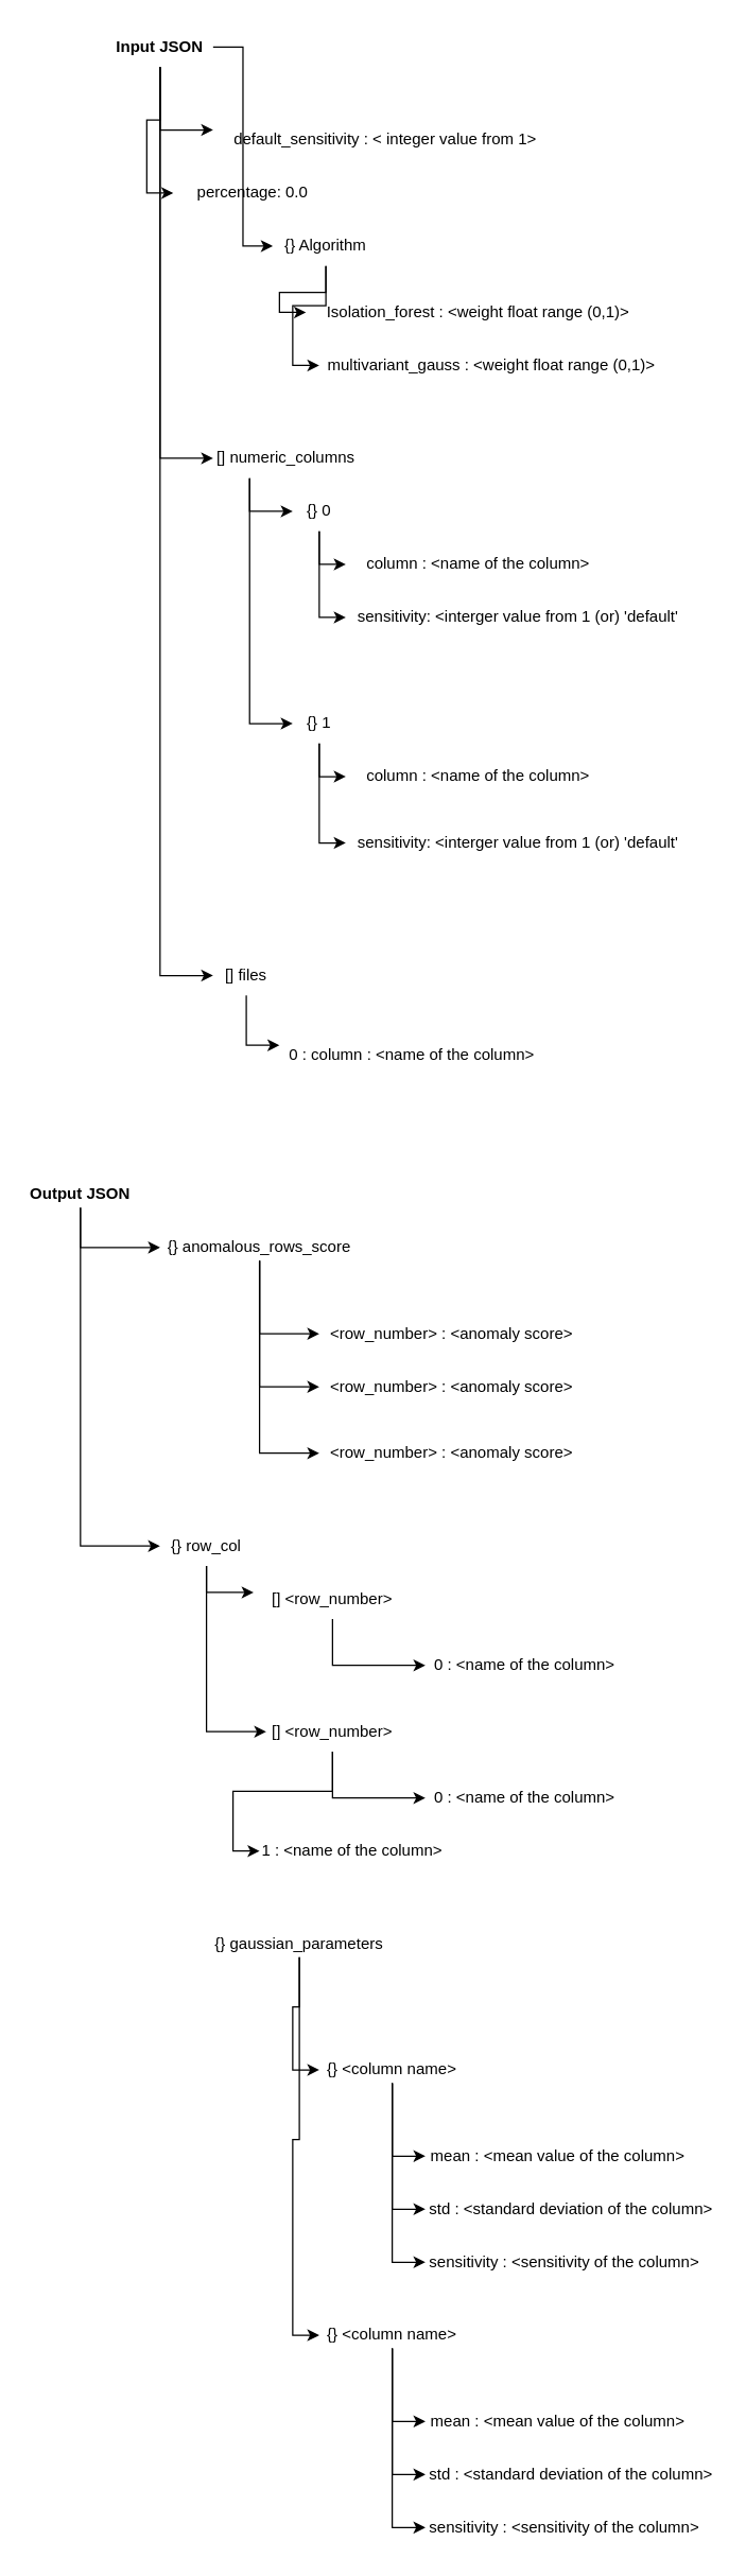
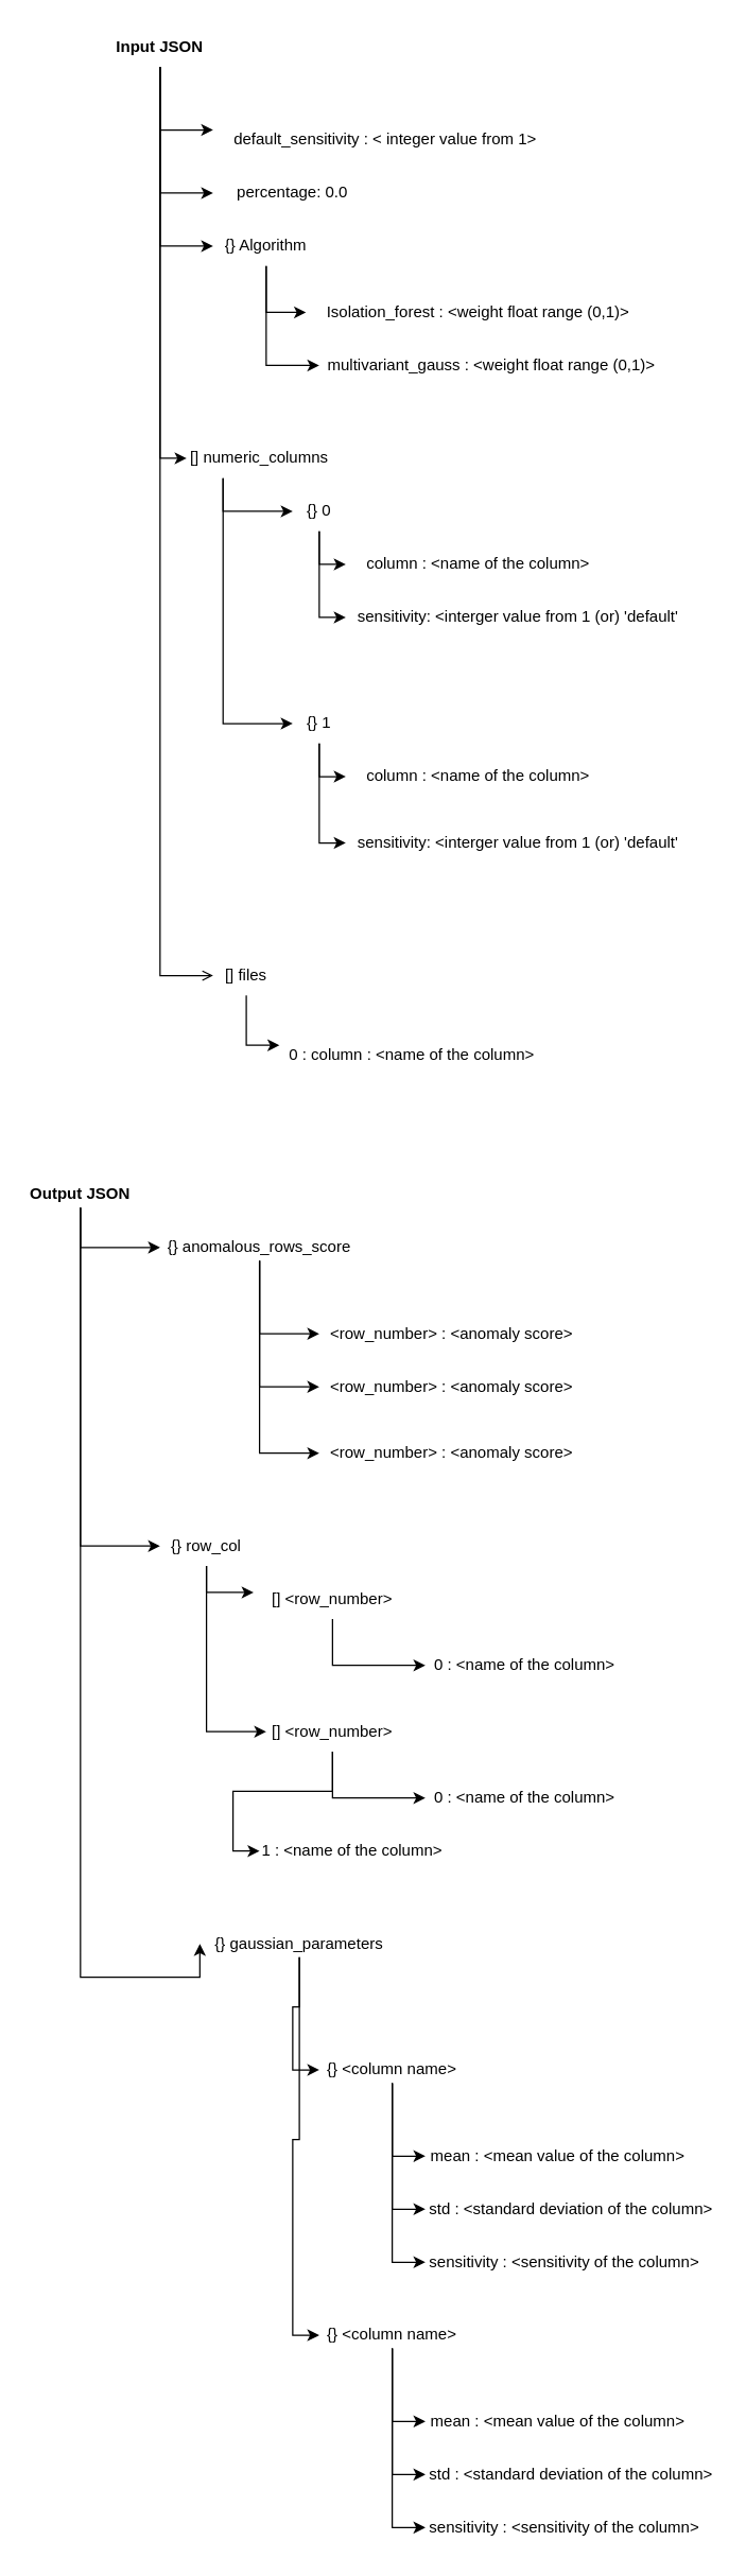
  <mxCell id="0" />
  <mxCell id="1" parent="0" />
  <mxCell id="2" style="edgeStyle=orthogonalEdgeStyle;rounded=0;orthogonalLoop=1;jettySize=auto;html=1;entryX=0;entryY=0.5;entryDx=0;entryDy=0;" parent="1" source="4" target="5" edge="1"><mxGeometry relative="1" as="geometry" /></mxCell>
  <mxCell id="3" style="edgeStyle=orthogonalEdgeStyle;rounded=0;orthogonalLoop=1;jettySize=auto;html=1;entryX=0;entryY=0.5;entryDx=0;entryDy=0;" parent="1" source="4" target="6" edge="1"><mxGeometry relative="1" as="geometry" /></mxCell>
- <mxCell id="4" value="{} Algorithm" style="text;html=1;strokeColor=none;fillColor=none;align=center;verticalAlign=middle;whiteSpace=wrap;rounded=0;" parent="1" vertex="1"><mxGeometry x="205" y="170" width="80" height="30" as="geometry" /></mxCell>
+ <mxCell id="4" value="{} Algorithm" style="text;html=1;strokeColor=none;fillColor=none;align=center;verticalAlign=middle;whiteSpace=wrap;rounded=0;" parent="1" vertex="1"><mxGeometry x="160" y="170" width="80" height="30" as="geometry" /></mxCell>
  <mxCell id="5" value="Isolation_forest : &amp;lt;weight float range (0,1)&amp;gt;" style="text;html=1;strokeColor=none;fillColor=none;align=center;verticalAlign=middle;whiteSpace=wrap;rounded=0;" parent="1" vertex="1"><mxGeometry x="230" y="220" width="260" height="30" as="geometry" /></mxCell>
  <mxCell id="6" value="multivariant_gauss : &amp;lt;weight float range (0,1)&amp;gt;" style="text;html=1;strokeColor=none;fillColor=none;align=center;verticalAlign=middle;whiteSpace=wrap;rounded=0;" parent="1" vertex="1"><mxGeometry x="240" y="260" width="260" height="30" as="geometry" /></mxCell>
  <mxCell id="7" style="edgeStyle=orthogonalEdgeStyle;rounded=0;orthogonalLoop=1;jettySize=auto;html=1;exitX=0.25;exitY=1;exitDx=0;exitDy=0;entryX=0;entryY=0.5;entryDx=0;entryDy=0;" parent="1" source="9" target="16" edge="1"><mxGeometry relative="1" as="geometry" /></mxCell>
  <mxCell id="8" style="edgeStyle=orthogonalEdgeStyle;rounded=0;orthogonalLoop=1;jettySize=auto;html=1;exitX=0.25;exitY=1;exitDx=0;exitDy=0;entryX=0;entryY=0.5;entryDx=0;entryDy=0;" parent="1" source="9" target="21" edge="1"><mxGeometry relative="1" as="geometry" /></mxCell>
- <mxCell id="9" value="[] numeric_columns" style="text;html=1;strokeColor=none;fillColor=none;align=center;verticalAlign=middle;whiteSpace=wrap;rounded=0;" parent="1" vertex="1"><mxGeometry x="160" y="330" width="110" height="30" as="geometry" /></mxCell>
- <mxCell id="10" value="percentage: 0.0" style="text;html=1;strokeColor=none;fillColor=none;align=center;verticalAlign=middle;whiteSpace=wrap;rounded=0;" parent="1" vertex="1"><mxGeometry x="130" y="130" width="120" height="30" as="geometry" /></mxCell>
+ <mxCell id="9" value="[] numeric_columns" style="text;html=1;strokeColor=none;fillColor=none;align=center;verticalAlign=middle;whiteSpace=wrap;rounded=0;" parent="1" vertex="1"><mxGeometry x="140" y="330" width="110" height="30" as="geometry" /></mxCell>
+ <mxCell id="10" value="percentage: 0.0" style="text;html=1;strokeColor=none;fillColor=none;align=center;verticalAlign=middle;whiteSpace=wrap;rounded=0;" parent="1" vertex="1"><mxGeometry x="160" y="130" width="120" height="30" as="geometry" /></mxCell>
  <mxCell id="11" value="default_sensitivity : &amp;lt; integer value from 1&amp;gt;" style="text;html=1;strokeColor=none;fillColor=none;align=center;verticalAlign=middle;whiteSpace=wrap;rounded=0;" parent="1" vertex="1"><mxGeometry x="160" y="90" width="260" height="30" as="geometry" /></mxCell>
  <mxCell id="12" style="edgeStyle=orthogonalEdgeStyle;rounded=0;orthogonalLoop=1;jettySize=auto;html=1;entryX=0;entryY=0.25;entryDx=0;entryDy=0;" parent="1" source="13" target="30" edge="1"><mxGeometry relative="1" as="geometry" /></mxCell>
  <mxCell id="13" value="[] files" style="text;html=1;strokeColor=none;fillColor=none;align=center;verticalAlign=middle;whiteSpace=wrap;rounded=0;" parent="1" vertex="1"><mxGeometry x="160" y="720" width="50" height="30" as="geometry" /></mxCell>
  <mxCell id="14" style="edgeStyle=orthogonalEdgeStyle;rounded=0;orthogonalLoop=1;jettySize=auto;html=1;entryX=0;entryY=0.5;entryDx=0;entryDy=0;" parent="1" source="16" target="17" edge="1"><mxGeometry relative="1" as="geometry" /></mxCell>
  <mxCell id="15" style="edgeStyle=orthogonalEdgeStyle;rounded=0;orthogonalLoop=1;jettySize=auto;html=1;entryX=0;entryY=0.5;entryDx=0;entryDy=0;" parent="1" source="16" target="18" edge="1"><mxGeometry relative="1" as="geometry" /></mxCell>
  <mxCell id="16" value="{} 0" style="text;html=1;strokeColor=none;fillColor=none;align=center;verticalAlign=middle;whiteSpace=wrap;rounded=0;" parent="1" vertex="1"><mxGeometry x="220" y="370" width="40" height="30" as="geometry" /></mxCell>
  <mxCell id="17" value="column : &amp;lt;name of the column&amp;gt;" style="text;html=1;strokeColor=none;fillColor=none;align=center;verticalAlign=middle;whiteSpace=wrap;rounded=0;" parent="1" vertex="1"><mxGeometry x="260" y="410" width="200" height="30" as="geometry" /></mxCell>
  <mxCell id="18" value="sensitivity: &amp;lt;interger value from 1 (or) 'default'" style="text;html=1;strokeColor=none;fillColor=none;align=center;verticalAlign=middle;whiteSpace=wrap;rounded=0;" parent="1" vertex="1"><mxGeometry x="260" y="450" width="260" height="30" as="geometry" /></mxCell>
  <mxCell id="19" style="edgeStyle=orthogonalEdgeStyle;rounded=0;orthogonalLoop=1;jettySize=auto;html=1;exitX=0.5;exitY=1;exitDx=0;exitDy=0;entryX=0;entryY=0.5;entryDx=0;entryDy=0;" parent="1" source="21" target="22" edge="1"><mxGeometry relative="1" as="geometry"><Array as="points"><mxPoint x="240" y="585" /></Array></mxGeometry></mxCell>
  <mxCell id="20" style="edgeStyle=orthogonalEdgeStyle;rounded=0;orthogonalLoop=1;jettySize=auto;html=1;entryX=0;entryY=0.5;entryDx=0;entryDy=0;" parent="1" source="21" target="23" edge="1"><mxGeometry relative="1" as="geometry" /></mxCell>
  <mxCell id="21" value="{} 1" style="text;html=1;strokeColor=none;fillColor=none;align=center;verticalAlign=middle;whiteSpace=wrap;rounded=0;" parent="1" vertex="1"><mxGeometry x="220" y="530" width="40" height="30" as="geometry" /></mxCell>
  <mxCell id="22" value="column : &amp;lt;name of the column&amp;gt;" style="text;html=1;strokeColor=none;fillColor=none;align=center;verticalAlign=middle;whiteSpace=wrap;rounded=0;" parent="1" vertex="1"><mxGeometry x="260" y="570" width="200" height="30" as="geometry" /></mxCell>
  <mxCell id="23" value="sensitivity: &amp;lt;interger value from 1 (or) 'default'" style="text;html=1;strokeColor=none;fillColor=none;align=center;verticalAlign=middle;whiteSpace=wrap;rounded=0;" parent="1" vertex="1"><mxGeometry x="260" y="620" width="260" height="30" as="geometry" /></mxCell>
  <mxCell id="24" style="edgeStyle=orthogonalEdgeStyle;rounded=0;orthogonalLoop=1;jettySize=auto;html=1;exitX=0.5;exitY=1;exitDx=0;exitDy=0;entryX=0;entryY=0.25;entryDx=0;entryDy=0;" parent="1" source="29" target="11" edge="1"><mxGeometry relative="1" as="geometry" /></mxCell>
  <mxCell id="25" style="edgeStyle=orthogonalEdgeStyle;rounded=0;orthogonalLoop=1;jettySize=auto;html=1;entryX=0;entryY=0.5;entryDx=0;entryDy=0;" parent="1" source="29" target="10" edge="1"><mxGeometry relative="1" as="geometry" /></mxCell>
  <mxCell id="26" style="edgeStyle=orthogonalEdgeStyle;rounded=0;orthogonalLoop=1;jettySize=auto;html=1;entryX=0;entryY=0.5;entryDx=0;entryDy=0;" parent="1" source="29" target="4" edge="1"><mxGeometry relative="1" as="geometry" /></mxCell>
  <mxCell id="27" style="edgeStyle=orthogonalEdgeStyle;rounded=0;orthogonalLoop=1;jettySize=auto;html=1;entryX=0;entryY=0.5;entryDx=0;entryDy=0;" parent="1" source="29" target="9" edge="1"><mxGeometry relative="1" as="geometry" /></mxCell>
- <mxCell id="28" style="edgeStyle=orthogonalEdgeStyle;rounded=0;orthogonalLoop=1;jettySize=auto;html=1;entryX=0;entryY=0.5;entryDx=0;entryDy=0;" parent="1" source="29" target="13" edge="1"><mxGeometry relative="1" as="geometry" /></mxCell>
+ <mxCell id="28" style="edgeStyle=orthogonalEdgeStyle;rounded=0;orthogonalLoop=1;jettySize=auto;html=1;entryX=0;entryY=0.5;entryDx=0;entryDy=0;endArrow=open;" parent="1" source="29" target="13" edge="1"><mxGeometry relative="1" as="geometry" /></mxCell>
  <mxCell id="29" value="Input JSON" style="text;html=1;strokeColor=none;fillColor=none;align=center;verticalAlign=middle;whiteSpace=wrap;rounded=0;fontStyle=1" parent="1" vertex="1"><mxGeometry x="80" y="20" width="80" height="30" as="geometry" /></mxCell>
  <mxCell id="30" value="0 : column : &amp;lt;name of the column&amp;gt;" style="text;html=1;strokeColor=none;fillColor=none;align=center;verticalAlign=middle;whiteSpace=wrap;rounded=0;" parent="1" vertex="1"><mxGeometry x="210" y="780" width="200" height="30" as="geometry" /></mxCell>
  <mxCell id="31" style="edgeStyle=orthogonalEdgeStyle;rounded=0;orthogonalLoop=1;jettySize=auto;html=1;exitX=0.5;exitY=1;exitDx=0;exitDy=0;entryX=0;entryY=0.5;entryDx=0;entryDy=0;" edge="1" parent="1" source="34" target="38"><mxGeometry relative="1" as="geometry" /></mxCell>
  <mxCell id="32" style="edgeStyle=orthogonalEdgeStyle;rounded=0;orthogonalLoop=1;jettySize=auto;html=1;entryX=0;entryY=0.5;entryDx=0;entryDy=0;" edge="1" parent="1" source="34" target="44"><mxGeometry relative="1" as="geometry"><Array as="points"><mxPoint x="60" y="1165" /></Array></mxGeometry></mxCell>
+ <mxCell id="33" style="edgeStyle=orthogonalEdgeStyle;rounded=0;orthogonalLoop=1;jettySize=auto;html=1;entryX=0;entryY=0.5;entryDx=0;entryDy=0;" edge="1" parent="1" source="34" target="55"><mxGeometry relative="1" as="geometry"><Array as="points"><mxPoint x="60" y="1490" /></Array></mxGeometry></mxCell>
  <mxCell id="34" value="Output JSON" style="text;html=1;strokeColor=none;fillColor=none;align=center;verticalAlign=middle;whiteSpace=wrap;rounded=0;fontStyle=1" vertex="1" parent="1"><mxGeometry x="20" y="890" width="80" height="20" as="geometry" /></mxCell>
  <mxCell id="35" style="edgeStyle=orthogonalEdgeStyle;rounded=0;orthogonalLoop=1;jettySize=auto;html=1;entryX=0;entryY=0.5;entryDx=0;entryDy=0;" edge="1" parent="1" source="38" target="39"><mxGeometry relative="1" as="geometry" /></mxCell>
  <mxCell id="36" style="edgeStyle=orthogonalEdgeStyle;rounded=0;orthogonalLoop=1;jettySize=auto;html=1;entryX=0;entryY=0.5;entryDx=0;entryDy=0;" edge="1" parent="1" source="38" target="40"><mxGeometry relative="1" as="geometry" /></mxCell>
  <mxCell id="37" style="edgeStyle=orthogonalEdgeStyle;rounded=0;orthogonalLoop=1;jettySize=auto;html=1;entryX=0;entryY=0.5;entryDx=0;entryDy=0;" edge="1" parent="1" source="38" target="41"><mxGeometry relative="1" as="geometry" /></mxCell>
  <mxCell id="38" value="{} anomalous_rows_score" style="text;html=1;strokeColor=none;fillColor=none;align=center;verticalAlign=middle;whiteSpace=wrap;rounded=0;" vertex="1" parent="1"><mxGeometry x="120" y="930" width="150" height="20" as="geometry" /></mxCell>
  <mxCell id="39" value="&amp;lt;row_number&amp;gt; : &amp;lt;anomaly score&amp;gt;" style="text;html=1;strokeColor=none;fillColor=none;align=center;verticalAlign=middle;whiteSpace=wrap;rounded=0;" vertex="1" parent="1"><mxGeometry x="240" y="990" width="200" height="30" as="geometry" /></mxCell>
  <mxCell id="40" value="&amp;lt;row_number&amp;gt; : &amp;lt;anomaly score&amp;gt;" style="text;html=1;strokeColor=none;fillColor=none;align=center;verticalAlign=middle;whiteSpace=wrap;rounded=0;" vertex="1" parent="1"><mxGeometry x="240" y="1030" width="200" height="30" as="geometry" /></mxCell>
  <mxCell id="41" value="&amp;lt;row_number&amp;gt; : &amp;lt;anomaly score&amp;gt;" style="text;html=1;strokeColor=none;fillColor=none;align=center;verticalAlign=middle;whiteSpace=wrap;rounded=0;" vertex="1" parent="1"><mxGeometry x="240" y="1080" width="200" height="30" as="geometry" /></mxCell>
  <mxCell id="42" style="edgeStyle=orthogonalEdgeStyle;rounded=0;orthogonalLoop=1;jettySize=auto;html=1;" edge="1" parent="1" source="44"><mxGeometry relative="1" as="geometry"><mxPoint x="190" y="1200" as="targetPoint" /></mxGeometry></mxCell>
  <mxCell id="43" style="edgeStyle=orthogonalEdgeStyle;rounded=0;orthogonalLoop=1;jettySize=auto;html=1;entryX=0;entryY=0.5;entryDx=0;entryDy=0;" edge="1" parent="1" source="44" target="50"><mxGeometry relative="1" as="geometry"><Array as="points"><mxPoint x="155" y="1305" /></Array></mxGeometry></mxCell>
  <mxCell id="44" value="{} row_col" style="text;html=1;strokeColor=none;fillColor=none;align=center;verticalAlign=middle;whiteSpace=wrap;rounded=0;" vertex="1" parent="1"><mxGeometry x="120" y="1150" width="70" height="30" as="geometry" /></mxCell>
  <mxCell id="45" style="edgeStyle=orthogonalEdgeStyle;rounded=0;orthogonalLoop=1;jettySize=auto;html=1;exitX=0.5;exitY=1;exitDx=0;exitDy=0;entryX=0;entryY=0.5;entryDx=0;entryDy=0;" edge="1" parent="1" source="46" target="47"><mxGeometry relative="1" as="geometry" /></mxCell>
  <mxCell id="46" value="[] &amp;lt;row_number&amp;gt;" style="text;html=1;strokeColor=none;fillColor=none;align=center;verticalAlign=middle;whiteSpace=wrap;rounded=0;" vertex="1" parent="1"><mxGeometry x="200" y="1190" width="100" height="30" as="geometry" /></mxCell>
  <mxCell id="47" value="0 : &amp;lt;name of the column&amp;gt;" style="text;html=1;strokeColor=none;fillColor=none;align=center;verticalAlign=middle;whiteSpace=wrap;rounded=0;" vertex="1" parent="1"><mxGeometry x="320" y="1240" width="150" height="30" as="geometry" /></mxCell>
  <mxCell id="48" style="edgeStyle=orthogonalEdgeStyle;rounded=0;orthogonalLoop=1;jettySize=auto;html=1;exitX=0.5;exitY=1;exitDx=0;exitDy=0;entryX=0;entryY=0.5;entryDx=0;entryDy=0;" edge="1" parent="1" source="50" target="52"><mxGeometry relative="1" as="geometry" /></mxCell>
  <mxCell id="49" style="edgeStyle=orthogonalEdgeStyle;rounded=0;orthogonalLoop=1;jettySize=auto;html=1;exitX=0.5;exitY=1;exitDx=0;exitDy=0;entryX=0;entryY=0.5;entryDx=0;entryDy=0;" edge="1" parent="1" source="50" target="51"><mxGeometry relative="1" as="geometry" /></mxCell>
  <mxCell id="50" value="[] &amp;lt;row_number&amp;gt;" style="text;html=1;strokeColor=none;fillColor=none;align=center;verticalAlign=middle;whiteSpace=wrap;rounded=0;" vertex="1" parent="1"><mxGeometry x="200" y="1290" width="100" height="30" as="geometry" /></mxCell>
  <mxCell id="51" value="0 : &amp;lt;name of the column&amp;gt;" style="text;html=1;strokeColor=none;fillColor=none;align=center;verticalAlign=middle;whiteSpace=wrap;rounded=0;" vertex="1" parent="1"><mxGeometry x="320" y="1340" width="150" height="30" as="geometry" /></mxCell>
  <mxCell id="52" value="1 : &amp;lt;name of the column&amp;gt;" style="text;html=1;strokeColor=none;fillColor=none;align=center;verticalAlign=middle;whiteSpace=wrap;rounded=0;" vertex="1" parent="1"><mxGeometry x="195" y="1380" width="140" height="30" as="geometry" /></mxCell>
  <mxCell id="53" style="edgeStyle=orthogonalEdgeStyle;rounded=0;orthogonalLoop=1;jettySize=auto;html=1;entryX=0;entryY=0.5;entryDx=0;entryDy=0;" edge="1" parent="1" source="55" target="59"><mxGeometry relative="1" as="geometry" /></mxCell>
  <mxCell id="54" style="edgeStyle=orthogonalEdgeStyle;rounded=0;orthogonalLoop=1;jettySize=auto;html=1;entryX=0;entryY=0.5;entryDx=0;entryDy=0;" edge="1" parent="1" source="55" target="66"><mxGeometry relative="1" as="geometry" /></mxCell>
  <mxCell id="55" value="{} gaussian_parameters" style="text;html=1;strokeColor=none;fillColor=none;align=center;verticalAlign=middle;whiteSpace=wrap;rounded=0;" vertex="1" parent="1"><mxGeometry x="150" y="1455" width="150" height="20" as="geometry" /></mxCell>
  <mxCell id="56" style="edgeStyle=orthogonalEdgeStyle;rounded=0;orthogonalLoop=1;jettySize=auto;html=1;entryX=0;entryY=0.5;entryDx=0;entryDy=0;" edge="1" parent="1" source="59" target="60"><mxGeometry relative="1" as="geometry" /></mxCell>
  <mxCell id="57" style="edgeStyle=orthogonalEdgeStyle;rounded=0;orthogonalLoop=1;jettySize=auto;html=1;entryX=0;entryY=0.5;entryDx=0;entryDy=0;" edge="1" parent="1" source="59" target="61"><mxGeometry relative="1" as="geometry" /></mxCell>
  <mxCell id="58" style="edgeStyle=orthogonalEdgeStyle;rounded=0;orthogonalLoop=1;jettySize=auto;html=1;entryX=0;entryY=0.5;entryDx=0;entryDy=0;" edge="1" parent="1" source="59" target="62"><mxGeometry relative="1" as="geometry" /></mxCell>
  <mxCell id="59" value="{} &amp;lt;column name&amp;gt;" style="text;html=1;strokeColor=none;fillColor=none;align=center;verticalAlign=middle;whiteSpace=wrap;rounded=0;" vertex="1" parent="1"><mxGeometry x="240" y="1550" width="110" height="20" as="geometry" /></mxCell>
  <mxCell id="60" value="mean : &amp;lt;mean value of the column&amp;gt;" style="text;html=1;strokeColor=none;fillColor=none;align=center;verticalAlign=middle;whiteSpace=wrap;rounded=0;" vertex="1" parent="1"><mxGeometry x="320" y="1610" width="200" height="30" as="geometry" /></mxCell>
  <mxCell id="61" value="std : &amp;lt;standard deviation of the column&amp;gt;" style="text;html=1;strokeColor=none;fillColor=none;align=center;verticalAlign=middle;whiteSpace=wrap;rounded=0;" vertex="1" parent="1"><mxGeometry x="320" y="1650" width="220" height="30" as="geometry" /></mxCell>
  <mxCell id="62" value="sensitivity : &amp;lt;sensitivity of the column&amp;gt;" style="text;html=1;strokeColor=none;fillColor=none;align=center;verticalAlign=middle;whiteSpace=wrap;rounded=0;" vertex="1" parent="1"><mxGeometry x="320" y="1690" width="210" height="30" as="geometry" /></mxCell>
  <mxCell id="63" style="edgeStyle=orthogonalEdgeStyle;rounded=0;orthogonalLoop=1;jettySize=auto;html=1;entryX=0;entryY=0.5;entryDx=0;entryDy=0;" edge="1" parent="1" source="66" target="67"><mxGeometry relative="1" as="geometry" /></mxCell>
  <mxCell id="64" style="edgeStyle=orthogonalEdgeStyle;rounded=0;orthogonalLoop=1;jettySize=auto;html=1;entryX=0;entryY=0.5;entryDx=0;entryDy=0;" edge="1" parent="1" source="66" target="68"><mxGeometry relative="1" as="geometry" /></mxCell>
  <mxCell id="65" style="edgeStyle=orthogonalEdgeStyle;rounded=0;orthogonalLoop=1;jettySize=auto;html=1;entryX=0;entryY=0.5;entryDx=0;entryDy=0;" edge="1" parent="1" source="66" target="69"><mxGeometry relative="1" as="geometry" /></mxCell>
  <mxCell id="66" value="{} &amp;lt;column name&amp;gt;" style="text;html=1;strokeColor=none;fillColor=none;align=center;verticalAlign=middle;whiteSpace=wrap;rounded=0;" vertex="1" parent="1"><mxGeometry x="240" y="1750" width="110" height="20" as="geometry" /></mxCell>
  <mxCell id="67" value="mean : &amp;lt;mean value of the column&amp;gt;" style="text;html=1;strokeColor=none;fillColor=none;align=center;verticalAlign=middle;whiteSpace=wrap;rounded=0;" vertex="1" parent="1"><mxGeometry x="320" y="1810" width="200" height="30" as="geometry" /></mxCell>
  <mxCell id="68" value="std : &amp;lt;standard deviation of the column&amp;gt;" style="text;html=1;strokeColor=none;fillColor=none;align=center;verticalAlign=middle;whiteSpace=wrap;rounded=0;" vertex="1" parent="1"><mxGeometry x="320" y="1850" width="220" height="30" as="geometry" /></mxCell>
  <mxCell id="69" value="sensitivity : &amp;lt;sensitivity of the column&amp;gt;" style="text;html=1;strokeColor=none;fillColor=none;align=center;verticalAlign=middle;whiteSpace=wrap;rounded=0;" vertex="1" parent="1"><mxGeometry x="320" y="1890" width="210" height="30" as="geometry" /></mxCell>
